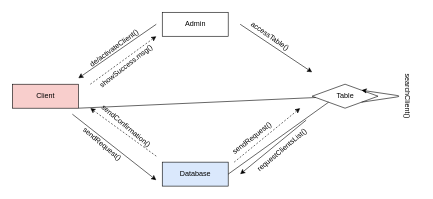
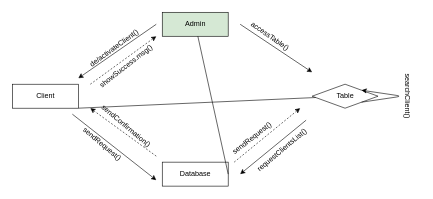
  <mxCell id="0" />
  <mxCell id="1" parent="0" />
- <mxCell id="2" value="Admin" style="html=1;" vertex="1" parent="1"><mxGeometry x="270" y="20" width="110" height="40" as="geometry" /></mxCell>
- <mxCell id="3" value="Client" style="html=1;fillColor=#f8cecc;" vertex="1" parent="1"><mxGeometry x="20" y="140" width="110" height="40" as="geometry" /></mxCell>
+ <mxCell id="2" value="Admin" style="html=1;fillColor=#d5e8d4;" vertex="1" parent="1"><mxGeometry x="270" y="20" width="110" height="40" as="geometry" /></mxCell>
+ <mxCell id="3" value="Client" style="html=1;" vertex="1" parent="1"><mxGeometry x="20" y="140" width="110" height="40" as="geometry" /></mxCell>
  <mxCell id="4" value="Table" style="rhombus;html=1;" vertex="1" parent="1"><mxGeometry x="520" y="140" width="110" height="40" as="geometry" /></mxCell>
- <mxCell id="5" value="Database" style="html=1;fillColor=#dae8fc;" vertex="1" parent="1"><mxGeometry x="270" y="270" width="110" height="40" as="geometry" /></mxCell>
- <mxCell id="6" value="" style="endArrow=none;html=1;exitX=1;exitY=0.5;exitDx=0;exitDy=0;entryX=0;entryY=1;entryDx=0;entryDy=0;" edge="1" parent="1" source="5" target="4"><mxGeometry width="50" height="50" relative="1" as="geometry"><mxPoint x="390" y="250" as="sourcePoint" /><mxPoint x="440" y="200" as="targetPoint" /></mxGeometry></mxCell>
+ <mxCell id="5" value="Database" style="html=1;" vertex="1" parent="1"><mxGeometry x="270" y="270" width="110" height="40" as="geometry" /></mxCell>
+ <mxCell id="6" value="" style="endArrow=none;html=1;exitX=1;exitY=0.5;exitDx=0;exitDy=0;" edge="1" parent="1" source="5" target="2"><mxGeometry width="50" height="50" relative="1" as="geometry"><mxPoint x="390" y="250" as="sourcePoint" /><mxPoint x="440" y="200" as="targetPoint" /></mxGeometry></mxCell>
  <mxCell id="7" value="" style="endArrow=none;html=1;exitX=1;exitY=1;exitDx=0;exitDy=0;" edge="1" parent="1" source="3" target="4"><mxGeometry width="50" height="50" relative="1" as="geometry"><mxPoint x="390" y="250" as="sourcePoint" /><mxPoint x="440" y="200" as="targetPoint" /></mxGeometry></mxCell>
  <mxCell id="8" value="" style="endArrow=classic;html=1;" edge="1" parent="1"><mxGeometry width="50" height="50" relative="1" as="geometry"><mxPoint x="400" y="40" as="sourcePoint" /><mxPoint x="520" y="120" as="targetPoint" /></mxGeometry></mxCell>
  <mxCell id="9" value="" style="endArrow=classic;html=1;" edge="1" parent="1"><mxGeometry width="50" height="50" relative="1" as="geometry"><mxPoint x="260" y="40" as="sourcePoint" /><mxPoint x="130" y="130" as="targetPoint" /></mxGeometry></mxCell>
  <mxCell id="10" value="" style="endArrow=classic;html=1;dashed=1;" edge="1" parent="1"><mxGeometry width="50" height="50" relative="1" as="geometry"><mxPoint x="150" y="140" as="sourcePoint" /><mxPoint x="260" y="60" as="targetPoint" /></mxGeometry></mxCell>
  <mxCell id="11" value="" style="endArrow=classic;html=1;dashed=1;" edge="1" parent="1"><mxGeometry width="50" height="50" relative="1" as="geometry"><mxPoint x="390" y="270" as="sourcePoint" /><mxPoint x="500" y="180" as="targetPoint" /></mxGeometry></mxCell>
  <mxCell id="12" value="" style="endArrow=classic;html=1;" edge="1" parent="1"><mxGeometry width="50" height="50" relative="1" as="geometry"><mxPoint x="510" y="200" as="sourcePoint" /><mxPoint x="400" y="290" as="targetPoint" /></mxGeometry></mxCell>
  <mxCell id="13" value="" style="endArrow=classic;html=1;" edge="1" parent="1"><mxGeometry width="50" height="50" relative="1" as="geometry"><mxPoint x="120" y="190" as="sourcePoint" /><mxPoint x="260" y="300" as="targetPoint" /></mxGeometry></mxCell>
  <mxCell id="14" value="" style="endArrow=classic;html=1;dashed=1;" edge="1" parent="1"><mxGeometry width="50" height="50" relative="1" as="geometry"><mxPoint x="260" y="260" as="sourcePoint" /><mxPoint x="150" y="180" as="targetPoint" /></mxGeometry></mxCell>
  <mxCell id="15" value="" style="endArrow=classic;html=1;entryX=1;entryY=0;entryDx=0;entryDy=0;exitX=1;exitY=1;exitDx=0;exitDy=0;" edge="1" parent="1" source="4" target="4"><mxGeometry width="50" height="50" relative="1" as="geometry"><mxPoint x="390" y="250" as="sourcePoint" /><mxPoint x="440" y="200" as="targetPoint" /><Array as="points"><mxPoint x="670" y="160" /></Array></mxGeometry></mxCell>
  <mxCell id="16" value="accessTable()" style="text;html=1;strokeColor=none;fillColor=none;align=center;verticalAlign=middle;whiteSpace=wrap;rounded=0;rotation=35;" vertex="1" parent="1"><mxGeometry x="430" y="50" width="40" height="20" as="geometry" /></mxCell>
  <mxCell id="17" value="requestClientsList()" style="text;html=1;strokeColor=none;fillColor=none;align=center;verticalAlign=middle;whiteSpace=wrap;rounded=0;rotation=-40;" vertex="1" parent="1"><mxGeometry x="450" y="240" width="40" height="20" as="geometry" /></mxCell>
  <mxCell id="18" value="searchClient()" style="text;html=1;strokeColor=none;fillColor=none;align=center;verticalAlign=middle;whiteSpace=wrap;rounded=0;rotation=90;" vertex="1" parent="1"><mxGeometry x="660" y="150" width="40" height="20" as="geometry" /></mxCell>
  <mxCell id="19" value="sendRequest()" style="text;html=1;strokeColor=none;fillColor=none;align=center;verticalAlign=middle;whiteSpace=wrap;rounded=0;rotation=-38;" vertex="1" parent="1"><mxGeometry x="400" y="220" width="40" height="20" as="geometry" /></mxCell>
  <mxCell id="20" value="de/activateClient()" style="text;html=1;strokeColor=none;fillColor=none;align=center;verticalAlign=middle;whiteSpace=wrap;rounded=0;rotation=-36;" vertex="1" parent="1"><mxGeometry x="170" y="70" width="40" height="20" as="geometry" /></mxCell>
  <mxCell id="21" value="sendRequest()" style="text;html=1;strokeColor=none;fillColor=none;align=center;verticalAlign=middle;whiteSpace=wrap;rounded=0;rotation=40;" vertex="1" parent="1"><mxGeometry x="150" y="230" width="40" height="20" as="geometry" /></mxCell>
  <mxCell id="22" value="sendConfirmation()" style="text;html=1;strokeColor=none;fillColor=none;align=center;verticalAlign=middle;whiteSpace=wrap;rounded=0;rotation=40;" vertex="1" parent="1"><mxGeometry x="190" y="200" width="40" height="20" as="geometry" /></mxCell>
  <mxCell id="23" value="showSuccess.msg()" style="text;html=1;strokeColor=none;fillColor=none;align=center;verticalAlign=middle;whiteSpace=wrap;rounded=0;rotation=-38;" vertex="1" parent="1"><mxGeometry x="190" y="100" width="40" height="20" as="geometry" /></mxCell>
